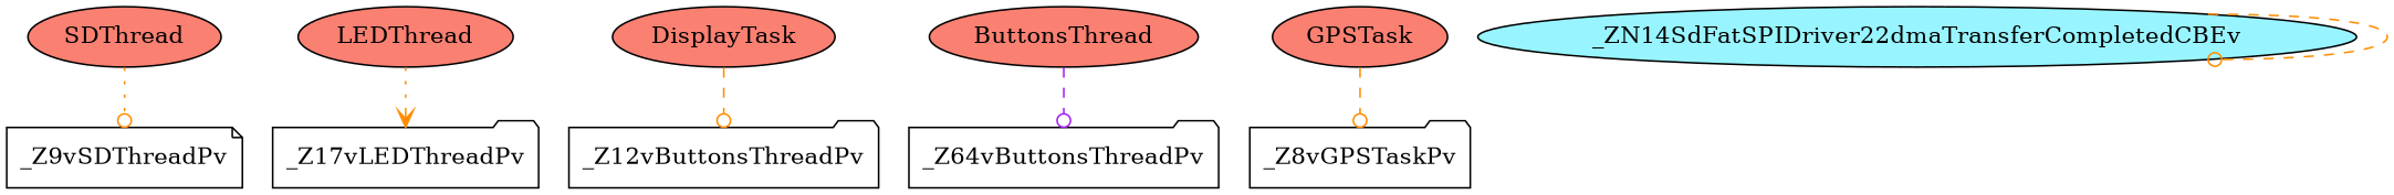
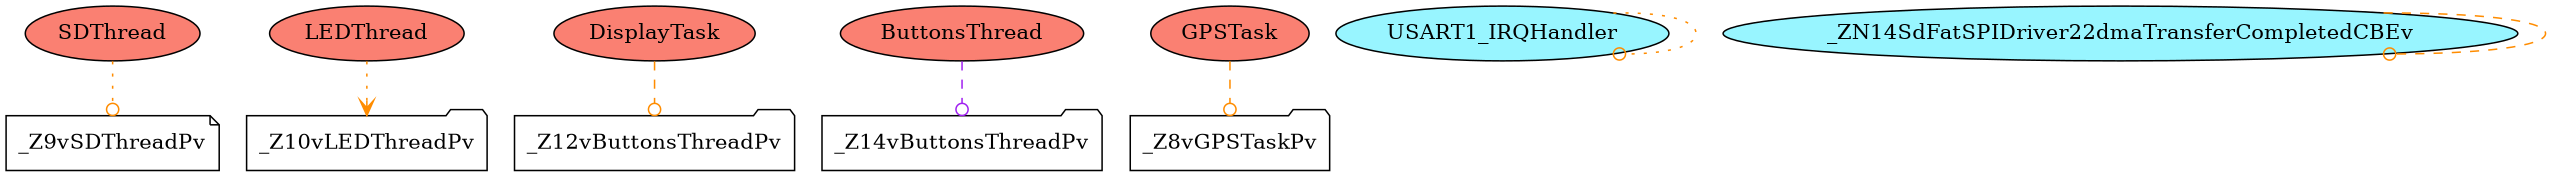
  digraph {
    node [style=filled]
    edge [arrowhead=odot color=darkorange style=dashed]
    n1 [fillcolor=salmon label=<SDThread<BR />>]
    _Z9vSDThreadPv [shape=note style=""]
    n3 [fillcolor=salmon label=<LEDThread<BR />>]
-   _Z10vLEDThreadPv [shape=folder label=_Z17vLEDThreadPv style=""]
+   _Z10vLEDThreadPv [shape=folder style=""]
    n5 [fillcolor=salmon label=<DisplayTask<BR />>]
    n6 [label=_Z12vButtonsThreadPv shape=folder style=""]
    n7 [fillcolor=salmon label=<ButtonsThread<BR />>]
-   _Z14vButtonsThreadPv [shape=folder label=_Z64vButtonsThreadPv style=""]
+   _Z14vButtonsThreadPv [shape=folder style=""]
    n9 [fillcolor=salmon label=<GPSTask<BR />>]
    _Z8vGPSTaskPv [shape=folder style=""]
+   n11 [fillcolor=cadetblue1 label=<USART1_IRQHandler<BR />>]
    n12 [fillcolor=cadetblue1 label=<_ZN14SdFatSPIDriver22dmaTransferCompletedCBEv<BR />>]
    n1 -> _Z9vSDThreadPv [style=dotted]
    n3 -> _Z10vLEDThreadPv [arrowhead=vee style=dotted]
    n5 -> n6
    n7 -> _Z14vButtonsThreadPv [color=purple]
    n9 -> _Z8vGPSTaskPv
+   n11 -> n11 [style=dotted]
    n12 -> n12
  }
